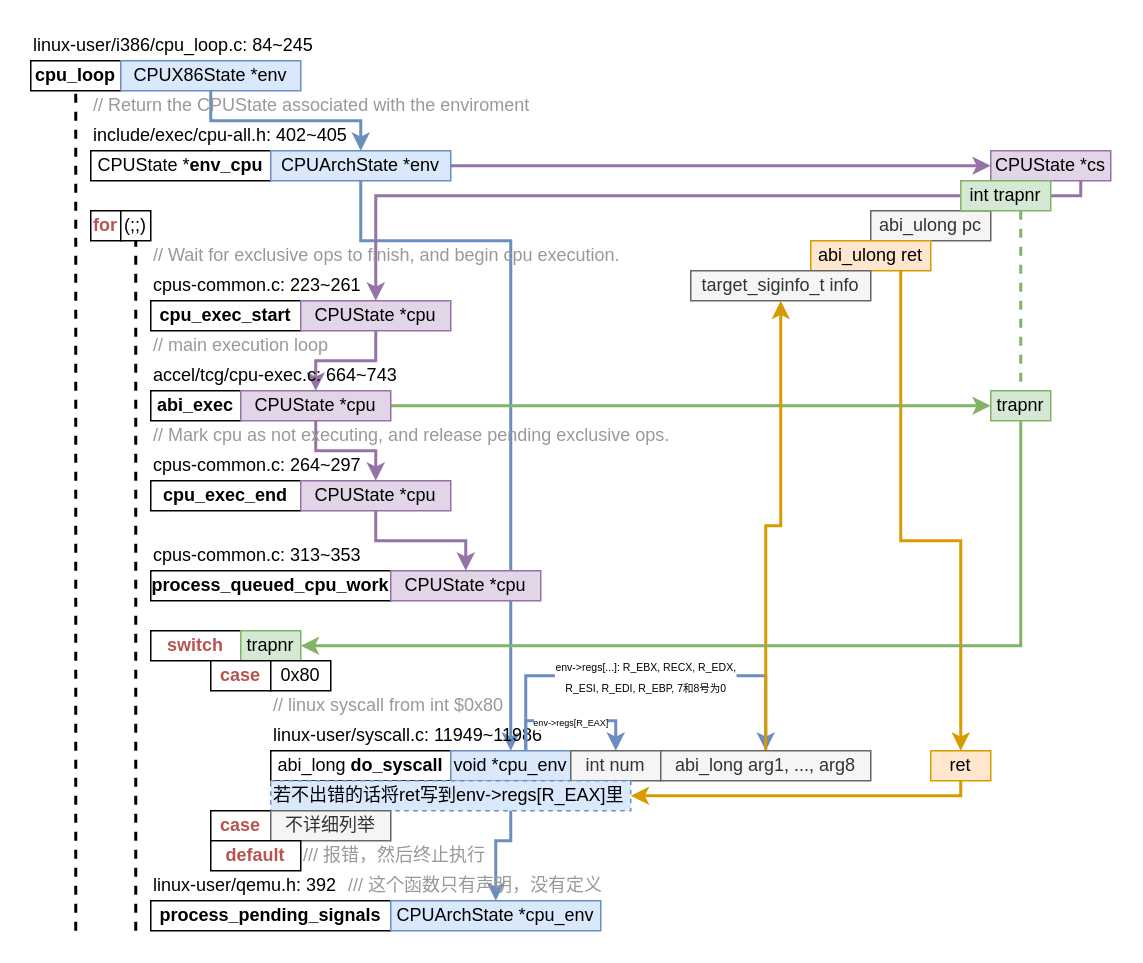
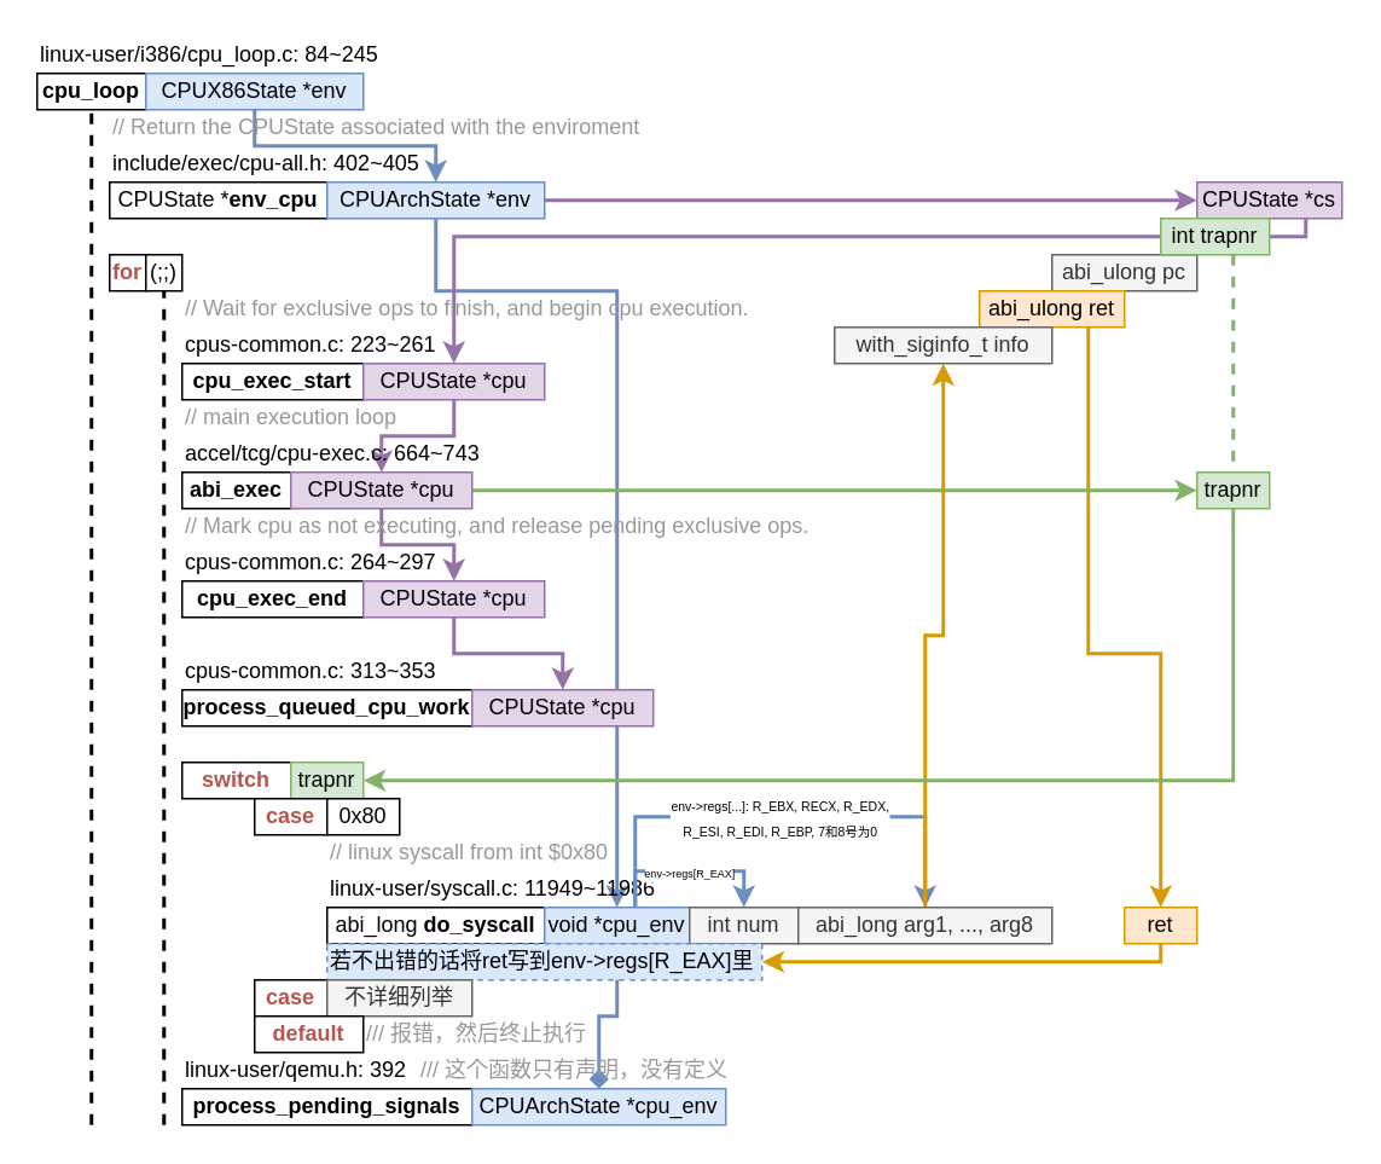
  <mxCell id="0" />
  <mxCell id="1" parent="0" />
  <mxCell id="2" value="&lt;b&gt;cpu_loop&lt;/b&gt;" style="rounded=0;whiteSpace=wrap;html=1;" parent="1" vertex="1"><mxGeometry x="20" y="40" width="60" height="20" as="geometry" /></mxCell>
  <mxCell id="3" style="edgeStyle=orthogonalEdgeStyle;rounded=0;orthogonalLoop=1;jettySize=auto;html=1;strokeWidth=2;fillColor=#dae8fc;strokeColor=#6c8ebf;" parent="1" source="4" target="9" edge="1"><mxGeometry relative="1" as="geometry"><Array as="points"><mxPoint x="140" y="80" /><mxPoint x="240" y="80" /></Array></mxGeometry></mxCell>
  <mxCell id="4" value="CPUX86State *env" style="rounded=0;whiteSpace=wrap;html=1;fillColor=#dae8fc;strokeColor=#6c8ebf;" parent="1" vertex="1"><mxGeometry x="80" y="40" width="120" height="20" as="geometry" /></mxCell>
  <mxCell id="5" value="linux-user/i386/cpu_loop.c: 84~245" style="text;html=1;resizable=0;points=[];autosize=1;align=left;verticalAlign=top;spacingTop=-4;" parent="1" vertex="1"><mxGeometry x="20" y="20" width="200" height="20" as="geometry" /></mxCell>
  <mxCell id="6" value="CPUState *&lt;b&gt;env_cpu&lt;/b&gt;" style="rounded=0;whiteSpace=wrap;html=1;" parent="1" vertex="1"><mxGeometry x="60" y="100" width="120" height="20" as="geometry" /></mxCell>
  <mxCell id="7" style="edgeStyle=orthogonalEdgeStyle;rounded=0;orthogonalLoop=1;jettySize=auto;html=1;strokeWidth=2;fillColor=#e1d5e7;strokeColor=#9673a6;" parent="1" source="9" target="13" edge="1"><mxGeometry relative="1" as="geometry" /></mxCell>
  <mxCell id="8" style="edgeStyle=orthogonalEdgeStyle;rounded=0;orthogonalLoop=1;jettySize=auto;html=1;strokeWidth=2;fillColor=#dae8fc;strokeColor=#6c8ebf;" parent="1" source="9" target="51" edge="1"><mxGeometry relative="1" as="geometry"><Array as="points"><mxPoint x="240" y="160" /><mxPoint x="340" y="160" /></Array></mxGeometry></mxCell>
  <mxCell id="9" value="CPUArchState *env" style="rounded=0;whiteSpace=wrap;html=1;fillColor=#dae8fc;strokeColor=#6c8ebf;" parent="1" vertex="1"><mxGeometry x="180" y="100" width="120" height="20" as="geometry" /></mxCell>
  <mxCell id="10" value="include/exec/cpu-all.h: 402~405" style="text;html=1;resizable=0;points=[];autosize=1;align=left;verticalAlign=top;spacingTop=-4;" parent="1" vertex="1"><mxGeometry x="60" y="80" width="180" height="20" as="geometry" /></mxCell>
  <mxCell id="11" value="&lt;font color=&quot;#999999&quot;&gt;// Return the CPUState associated with the enviroment&lt;/font&gt;" style="text;html=1;resizable=0;points=[];autosize=1;align=left;verticalAlign=top;spacingTop=-4;" parent="1" vertex="1"><mxGeometry x="60" y="60" width="310" height="20" as="geometry" /></mxCell>
  <mxCell id="12" style="edgeStyle=orthogonalEdgeStyle;rounded=0;orthogonalLoop=1;jettySize=auto;html=1;strokeWidth=2;fillColor=#e1d5e7;strokeColor=#9673a6;" parent="1" source="13" target="23" edge="1"><mxGeometry relative="1" as="geometry"><Array as="points"><mxPoint x="720" y="130" /><mxPoint x="250" y="130" /></Array></mxGeometry></mxCell>
  <mxCell id="13" value="CPUState *cs" style="rounded=0;whiteSpace=wrap;html=1;fillColor=#e1d5e7;strokeColor=#9673a6;" parent="1" vertex="1"><mxGeometry x="660" y="100" width="80" height="20" as="geometry" /></mxCell>
  <mxCell id="14" value="abi_ulong pc" style="rounded=0;whiteSpace=wrap;html=1;fillColor=#f5f5f5;strokeColor=#666666;fontColor=#333333;" parent="1" vertex="1"><mxGeometry x="580" y="140" width="80" height="20" as="geometry" /></mxCell>
  <mxCell id="15" style="edgeStyle=orthogonalEdgeStyle;rounded=0;orthogonalLoop=1;jettySize=auto;html=1;strokeWidth=2;fillColor=#ffe6cc;strokeColor=#d79b00;" parent="1" source="16" target="56" edge="1"><mxGeometry relative="1" as="geometry"><Array as="points"><mxPoint x="600" y="360" /><mxPoint x="640" y="360" /></Array></mxGeometry></mxCell>
  <mxCell id="16" value="abi_ulong ret" style="rounded=0;whiteSpace=wrap;html=1;fillColor=#ffe6cc;strokeColor=#d79b00;" parent="1" vertex="1"><mxGeometry x="540" y="160" width="80" height="20" as="geometry" /></mxCell>
- <mxCell id="17" value="target_siginfo_t info" style="rounded=0;whiteSpace=wrap;html=1;fillColor=#f5f5f5;strokeColor=#666666;fontColor=#333333;" parent="1" vertex="1"><mxGeometry x="460" y="180" width="120" height="20" as="geometry" /></mxCell>
+ <mxCell id="17" value="with_siginfo_t info" style="rounded=0;whiteSpace=wrap;html=1;fillColor=#f5f5f5;strokeColor=#666666;fontColor=#333333;" parent="1" vertex="1"><mxGeometry x="460" y="180" width="120" height="20" as="geometry" /></mxCell>
  <mxCell id="18" value="&lt;font color=&quot;#b85450&quot;&gt;&lt;b&gt;for&lt;/b&gt;&lt;/font&gt;" style="rounded=0;whiteSpace=wrap;html=1;" parent="1" vertex="1"><mxGeometry x="60" y="140" width="20" height="20" as="geometry" /></mxCell>
  <mxCell id="19" value="(;;)" style="rounded=0;whiteSpace=wrap;html=1;" parent="1" vertex="1"><mxGeometry x="80" y="140" width="20" height="20" as="geometry" /></mxCell>
  <mxCell id="20" value="&lt;b&gt;cpu_exec_start&lt;/b&gt;" style="rounded=0;whiteSpace=wrap;html=1;" parent="1" vertex="1"><mxGeometry x="100" y="200" width="100" height="20" as="geometry" /></mxCell>
  <mxCell id="21" value="cpus-common.c: 223~261" style="text;html=1;resizable=0;points=[];autosize=1;align=left;verticalAlign=top;spacingTop=-4;" parent="1" vertex="1"><mxGeometry x="100" y="180" width="150" height="20" as="geometry" /></mxCell>
  <mxCell id="22" style="edgeStyle=orthogonalEdgeStyle;rounded=0;orthogonalLoop=1;jettySize=auto;html=1;strokeWidth=2;fillColor=#e1d5e7;strokeColor=#9673a6;" parent="1" source="23" target="33" edge="1"><mxGeometry relative="1" as="geometry" /></mxCell>
  <mxCell id="23" value="CPUState *cpu" style="rounded=0;whiteSpace=wrap;html=1;fillColor=#e1d5e7;strokeColor=#9673a6;" parent="1" vertex="1"><mxGeometry x="200" y="200" width="100" height="20" as="geometry" /></mxCell>
  <mxCell id="24" value="" style="endArrow=none;dashed=1;html=1;strokeWidth=2;" parent="1" target="19" edge="1"><mxGeometry width="50" height="50" relative="1" as="geometry"><mxPoint x="90" y="620" as="sourcePoint" /><mxPoint x="90" y="170" as="targetPoint" /></mxGeometry></mxCell>
  <mxCell id="25" value="&lt;font color=&quot;#999999&quot;&gt;//&amp;nbsp;Wait for exclusive ops to finish, and begin cpu execution.&lt;/font&gt;" style="text;html=1;resizable=0;points=[];autosize=1;align=left;verticalAlign=top;spacingTop=-4;" parent="1" vertex="1"><mxGeometry x="100" y="160" width="330" height="20" as="geometry" /></mxCell>
  <mxCell id="26" style="edgeStyle=orthogonalEdgeStyle;rounded=0;orthogonalLoop=1;jettySize=auto;html=1;strokeWidth=2;dashed=1;fillColor=#d5e8d4;strokeColor=#82b366;endArrow=none;endFill=0;" edge="1" parent="1" source="27" target="69"><mxGeometry relative="1" as="geometry"><Array as="points"><mxPoint x="680" y="170" /><mxPoint x="680" y="170" /></Array></mxGeometry></mxCell>
  <mxCell id="27" value="int trapnr" style="rounded=0;whiteSpace=wrap;html=1;fillColor=#d5e8d4;strokeColor=#82b366;" parent="1" vertex="1"><mxGeometry x="640" y="120" width="60" height="20" as="geometry" /></mxCell>
  <mxCell id="28" value="&lt;b&gt;abi_exec&lt;/b&gt;" style="rounded=0;whiteSpace=wrap;html=1;" parent="1" vertex="1"><mxGeometry x="100" y="260" width="60" height="20" as="geometry" /></mxCell>
  <mxCell id="29" value="accel/tcg/cpu-exec.c: 664~743" style="text;html=1;resizable=0;points=[];autosize=1;align=left;verticalAlign=top;spacingTop=-4;" parent="1" vertex="1"><mxGeometry x="100" y="240" width="180" height="20" as="geometry" /></mxCell>
  <mxCell id="30" value="&lt;font color=&quot;#999999&quot;&gt;// main execution loop&lt;/font&gt;" style="text;html=1;resizable=0;points=[];autosize=1;align=left;verticalAlign=top;spacingTop=-4;" parent="1" vertex="1"><mxGeometry x="100" y="220" width="130" height="20" as="geometry" /></mxCell>
  <mxCell id="31" style="edgeStyle=orthogonalEdgeStyle;rounded=0;orthogonalLoop=1;jettySize=auto;html=1;strokeWidth=2;fillColor=#e1d5e7;strokeColor=#9673a6;" parent="1" source="33" target="36" edge="1"><mxGeometry relative="1" as="geometry" /></mxCell>
  <mxCell id="32" style="edgeStyle=orthogonalEdgeStyle;rounded=0;orthogonalLoop=1;jettySize=auto;html=1;fillColor=#d5e8d4;strokeColor=#82b366;strokeWidth=2;" edge="1" parent="1" source="33" target="69"><mxGeometry relative="1" as="geometry" /></mxCell>
  <mxCell id="33" value="CPUState *cpu" style="rounded=0;whiteSpace=wrap;html=1;fillColor=#e1d5e7;strokeColor=#9673a6;" parent="1" vertex="1"><mxGeometry x="160" y="260" width="100" height="20" as="geometry" /></mxCell>
  <mxCell id="34" value="&lt;b&gt;cpu_exec_end&lt;/b&gt;" style="rounded=0;whiteSpace=wrap;html=1;" parent="1" vertex="1"><mxGeometry x="100" y="320" width="100" height="20" as="geometry" /></mxCell>
  <mxCell id="35" style="edgeStyle=orthogonalEdgeStyle;rounded=0;orthogonalLoop=1;jettySize=auto;html=1;strokeWidth=2;fillColor=#e1d5e7;strokeColor=#9673a6;" parent="1" source="36" target="40" edge="1"><mxGeometry relative="1" as="geometry" /></mxCell>
  <mxCell id="36" value="CPUState *cpu" style="rounded=0;whiteSpace=wrap;html=1;fillColor=#e1d5e7;strokeColor=#9673a6;" parent="1" vertex="1"><mxGeometry x="200" y="320" width="100" height="20" as="geometry" /></mxCell>
  <mxCell id="37" value="cpus-common.c: 264~297" style="text;html=1;resizable=0;points=[];autosize=1;align=left;verticalAlign=top;spacingTop=-4;" parent="1" vertex="1"><mxGeometry x="100" y="300" width="150" height="20" as="geometry" /></mxCell>
  <mxCell id="38" value="&lt;font color=&quot;#999999&quot;&gt;// Mark cpu as not executing, and release pending exclusive ops.&lt;/font&gt;" style="text;html=1;resizable=0;points=[];autosize=1;align=left;verticalAlign=top;spacingTop=-4;" parent="1" vertex="1"><mxGeometry x="100" y="280" width="360" height="20" as="geometry" /></mxCell>
  <mxCell id="39" value="&lt;b&gt;process_queued_cpu_work&lt;/b&gt;" style="rounded=0;whiteSpace=wrap;html=1;" parent="1" vertex="1"><mxGeometry x="100" y="380" width="160" height="20" as="geometry" /></mxCell>
  <mxCell id="40" value="CPUState *cpu" style="rounded=0;whiteSpace=wrap;html=1;fillColor=#e1d5e7;strokeColor=#9673a6;" parent="1" vertex="1"><mxGeometry x="260" y="380" width="100" height="20" as="geometry" /></mxCell>
  <mxCell id="41" value="cpus-common.c: 313~353" style="text;html=1;resizable=0;points=[];autosize=1;align=left;verticalAlign=top;spacingTop=-4;" parent="1" vertex="1"><mxGeometry x="100" y="360" width="150" height="20" as="geometry" /></mxCell>
  <mxCell id="42" value="&lt;b&gt;&lt;font color=&quot;#b85450&quot;&gt;switch&lt;/font&gt;&lt;/b&gt;" style="rounded=0;whiteSpace=wrap;html=1;" parent="1" vertex="1"><mxGeometry x="100" y="420" width="60" height="20" as="geometry" /></mxCell>
  <mxCell id="43" value="trapnr" style="rounded=0;whiteSpace=wrap;html=1;fillColor=#d5e8d4;strokeColor=#82b366;" parent="1" vertex="1"><mxGeometry x="160" y="420" width="40" height="20" as="geometry" /></mxCell>
  <mxCell id="44" value="&lt;b&gt;&lt;font color=&quot;#b85450&quot;&gt;case&lt;/font&gt;&lt;/b&gt;" style="rounded=0;whiteSpace=wrap;html=1;" parent="1" vertex="1"><mxGeometry x="140" y="440" width="40" height="20" as="geometry" /></mxCell>
  <mxCell id="45" value="0x80" style="rounded=0;whiteSpace=wrap;html=1;" parent="1" vertex="1"><mxGeometry x="180" y="440" width="40" height="20" as="geometry" /></mxCell>
  <mxCell id="46" value="abi_long &lt;b&gt;do_syscall&lt;/b&gt;" style="rounded=0;whiteSpace=wrap;html=1;" parent="1" vertex="1"><mxGeometry x="180" y="500" width="120" height="20" as="geometry" /></mxCell>
  <mxCell id="47" value="linux-user/syscall.c: 11949~11986" style="text;html=1;resizable=0;points=[];autosize=1;align=left;verticalAlign=top;spacingTop=-4;" parent="1" vertex="1"><mxGeometry x="180" y="480" width="190" height="20" as="geometry" /></mxCell>
  <mxCell id="48" value="&lt;font style=&quot;font-size: 6px&quot;&gt;env-&amp;gt;regs[R_EAX]&lt;/font&gt;" style="edgeStyle=orthogonalEdgeStyle;rounded=0;orthogonalLoop=1;jettySize=auto;html=1;strokeWidth=2;fillColor=#dae8fc;strokeColor=#6c8ebf;" parent="1" source="51" target="52" edge="1"><mxGeometry x="-0.005" relative="1" as="geometry"><Array as="points"><mxPoint x="350" y="480" /><mxPoint x="410" y="480" /></Array><mxPoint as="offset" /></mxGeometry></mxCell>
  <mxCell id="49" value="&lt;font style=&quot;font-size: 7px&quot;&gt;env-&amp;gt;regs[...]: R_EBX, RECX, R_EDX,&lt;br&gt;R_ESI, R_EDI, R_EBP,&amp;nbsp;7和8号为0&lt;/font&gt;" style="edgeStyle=orthogonalEdgeStyle;rounded=0;orthogonalLoop=1;jettySize=auto;html=1;strokeWidth=2;fillColor=#dae8fc;strokeColor=#6c8ebf;" parent="1" source="51" target="54" edge="1"><mxGeometry relative="1" as="geometry"><Array as="points"><mxPoint x="350" y="450" /><mxPoint x="510" y="450" /></Array></mxGeometry></mxCell>
- <mxCell id="50" style="edgeStyle=orthogonalEdgeStyle;rounded=0;orthogonalLoop=1;jettySize=auto;html=1;strokeWidth=2;fillColor=#dae8fc;strokeColor=#6c8ebf;" parent="1" source="51" target="64" edge="1"><mxGeometry relative="1" as="geometry" /></mxCell>
+ <mxCell id="50" style="edgeStyle=orthogonalEdgeStyle;rounded=0;orthogonalLoop=1;jettySize=auto;html=1;strokeWidth=2;fillColor=#dae8fc;strokeColor=#6c8ebf;endArrow=diamond;" parent="1" source="51" target="64" edge="1"><mxGeometry relative="1" as="geometry" /></mxCell>
  <mxCell id="51" value="void *cpu_env" style="rounded=0;whiteSpace=wrap;html=1;fillColor=#dae8fc;strokeColor=#6c8ebf;" parent="1" vertex="1"><mxGeometry x="300" y="500" width="80" height="20" as="geometry" /></mxCell>
  <mxCell id="52" value="int num" style="rounded=0;whiteSpace=wrap;html=1;fillColor=#f5f5f5;strokeColor=#666666;fontColor=#333333;" parent="1" vertex="1"><mxGeometry x="380" y="500" width="60" height="20" as="geometry" /></mxCell>
  <mxCell id="53" style="edgeStyle=orthogonalEdgeStyle;rounded=0;orthogonalLoop=1;jettySize=auto;html=1;strokeWidth=2;fillColor=#ffe6cc;strokeColor=#d79b00;" parent="1" source="54" target="17" edge="1"><mxGeometry relative="1" as="geometry" /></mxCell>
  <mxCell id="54" value="abi_long arg1, ..., arg8" style="rounded=0;whiteSpace=wrap;html=1;fillColor=#f5f5f5;strokeColor=#666666;fontColor=#333333;" parent="1" vertex="1"><mxGeometry x="440" y="500" width="140" height="20" as="geometry" /></mxCell>
  <mxCell id="55" style="edgeStyle=orthogonalEdgeStyle;rounded=0;orthogonalLoop=1;jettySize=auto;html=1;strokeWidth=2;fillColor=#ffe6cc;strokeColor=#d79b00;" parent="1" source="56" target="58" edge="1"><mxGeometry relative="1" as="geometry"><Array as="points"><mxPoint x="640" y="530" /></Array></mxGeometry></mxCell>
  <mxCell id="56" value="ret" style="rounded=0;whiteSpace=wrap;html=1;fillColor=#ffe6cc;strokeColor=#d79b00;" parent="1" vertex="1"><mxGeometry x="620" y="500" width="40" height="20" as="geometry" /></mxCell>
  <mxCell id="57" value="&lt;font color=&quot;#999999&quot;&gt;// linux syscall from int $0x80&lt;/font&gt;" style="text;html=1;resizable=0;points=[];autosize=1;align=left;verticalAlign=top;spacingTop=-4;" parent="1" vertex="1"><mxGeometry x="180" y="460" width="170" height="20" as="geometry" /></mxCell>
  <mxCell id="58" value="若不出错的话将ret写到env-&amp;gt;regs[R_EAX]里" style="rounded=0;whiteSpace=wrap;html=1;align=left;fillColor=#dae8fc;strokeColor=#6c8ebf;dashed=1;" parent="1" vertex="1"><mxGeometry x="180" y="520" width="240" height="20" as="geometry" /></mxCell>
  <mxCell id="59" value="&lt;b&gt;&lt;font color=&quot;#b85450&quot;&gt;case&lt;/font&gt;&lt;/b&gt;" style="rounded=0;whiteSpace=wrap;html=1;" parent="1" vertex="1"><mxGeometry x="140" y="540" width="40" height="20" as="geometry" /></mxCell>
  <mxCell id="60" value="不详细列举" style="rounded=0;whiteSpace=wrap;html=1;fillColor=#f5f5f5;strokeColor=#666666;fontColor=#333333;" parent="1" vertex="1"><mxGeometry x="180" y="540" width="80" height="20" as="geometry" /></mxCell>
  <mxCell id="61" value="&lt;b&gt;&lt;font color=&quot;#b85450&quot;&gt;default&lt;/font&gt;&lt;/b&gt;" style="rounded=0;whiteSpace=wrap;html=1;" parent="1" vertex="1"><mxGeometry x="140" y="560" width="60" height="20" as="geometry" /></mxCell>
  <mxCell id="62" value="&lt;font color=&quot;#999999&quot;&gt;/// 报错，然后终止执行&lt;/font&gt;" style="text;html=1;resizable=0;points=[];autosize=1;align=left;verticalAlign=top;spacingTop=-4;" parent="1" vertex="1"><mxGeometry x="200" y="560" width="140" height="20" as="geometry" /></mxCell>
  <mxCell id="63" value="&lt;b&gt;process_pending_signals&lt;/b&gt;" style="rounded=0;whiteSpace=wrap;html=1;" parent="1" vertex="1"><mxGeometry x="100" y="600" width="160" height="20" as="geometry" /></mxCell>
  <mxCell id="64" value="CPUArchState *cpu_env" style="rounded=0;whiteSpace=wrap;html=1;fillColor=#dae8fc;strokeColor=#6c8ebf;" parent="1" vertex="1"><mxGeometry x="260" y="600" width="140" height="20" as="geometry" /></mxCell>
  <mxCell id="65" value="&lt;font color=&quot;#999999&quot;&gt;/// 这个函数只有声明，没有定义&lt;/font&gt;" style="text;html=1;resizable=0;points=[];autosize=1;align=left;verticalAlign=top;spacingTop=-4;" parent="1" vertex="1"><mxGeometry x="230" y="580" width="180" height="20" as="geometry" /></mxCell>
  <mxCell id="66" value="" style="endArrow=none;dashed=1;html=1;strokeWidth=2;" parent="1" target="2" edge="1"><mxGeometry width="50" height="50" relative="1" as="geometry"><mxPoint x="50" y="620" as="sourcePoint" /><mxPoint x="50" y="70" as="targetPoint" /></mxGeometry></mxCell>
  <mxCell id="67" value="linux-user/qemu.h: 392" style="text;html=1;resizable=0;points=[];autosize=1;align=left;verticalAlign=top;spacingTop=-4;" parent="1" vertex="1"><mxGeometry x="100" y="580" width="140" height="20" as="geometry" /></mxCell>
  <mxCell id="68" style="edgeStyle=orthogonalEdgeStyle;rounded=0;orthogonalLoop=1;jettySize=auto;html=1;endArrow=classic;endFill=1;strokeWidth=2;fillColor=#d5e8d4;strokeColor=#82b366;" edge="1" parent="1" source="69" target="43"><mxGeometry relative="1" as="geometry"><Array as="points"><mxPoint x="680" y="430" /></Array></mxGeometry></mxCell>
  <mxCell id="69" value="trapnr" style="rounded=0;whiteSpace=wrap;html=1;fillColor=#d5e8d4;strokeColor=#82b366;" vertex="1" parent="1"><mxGeometry x="660" y="260" width="40" height="20" as="geometry" /></mxCell>
